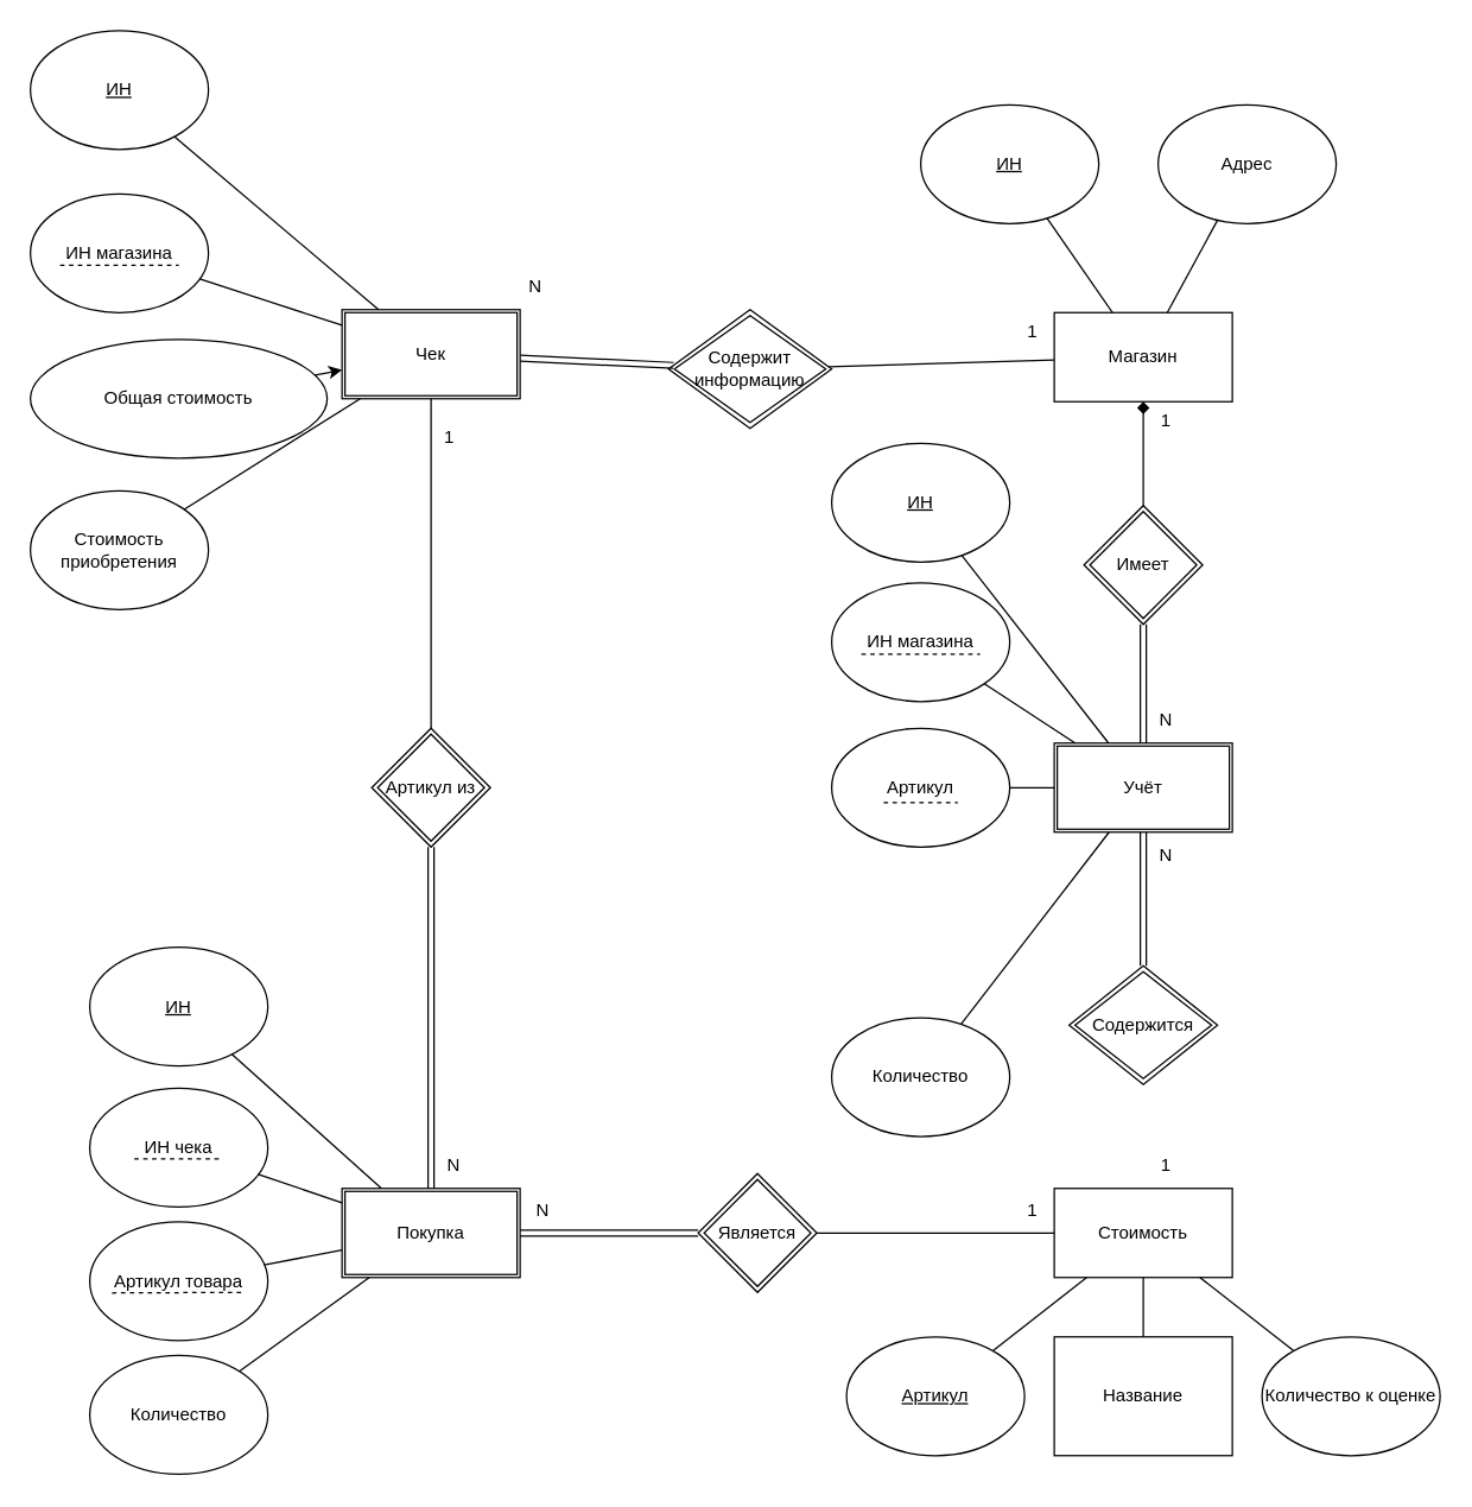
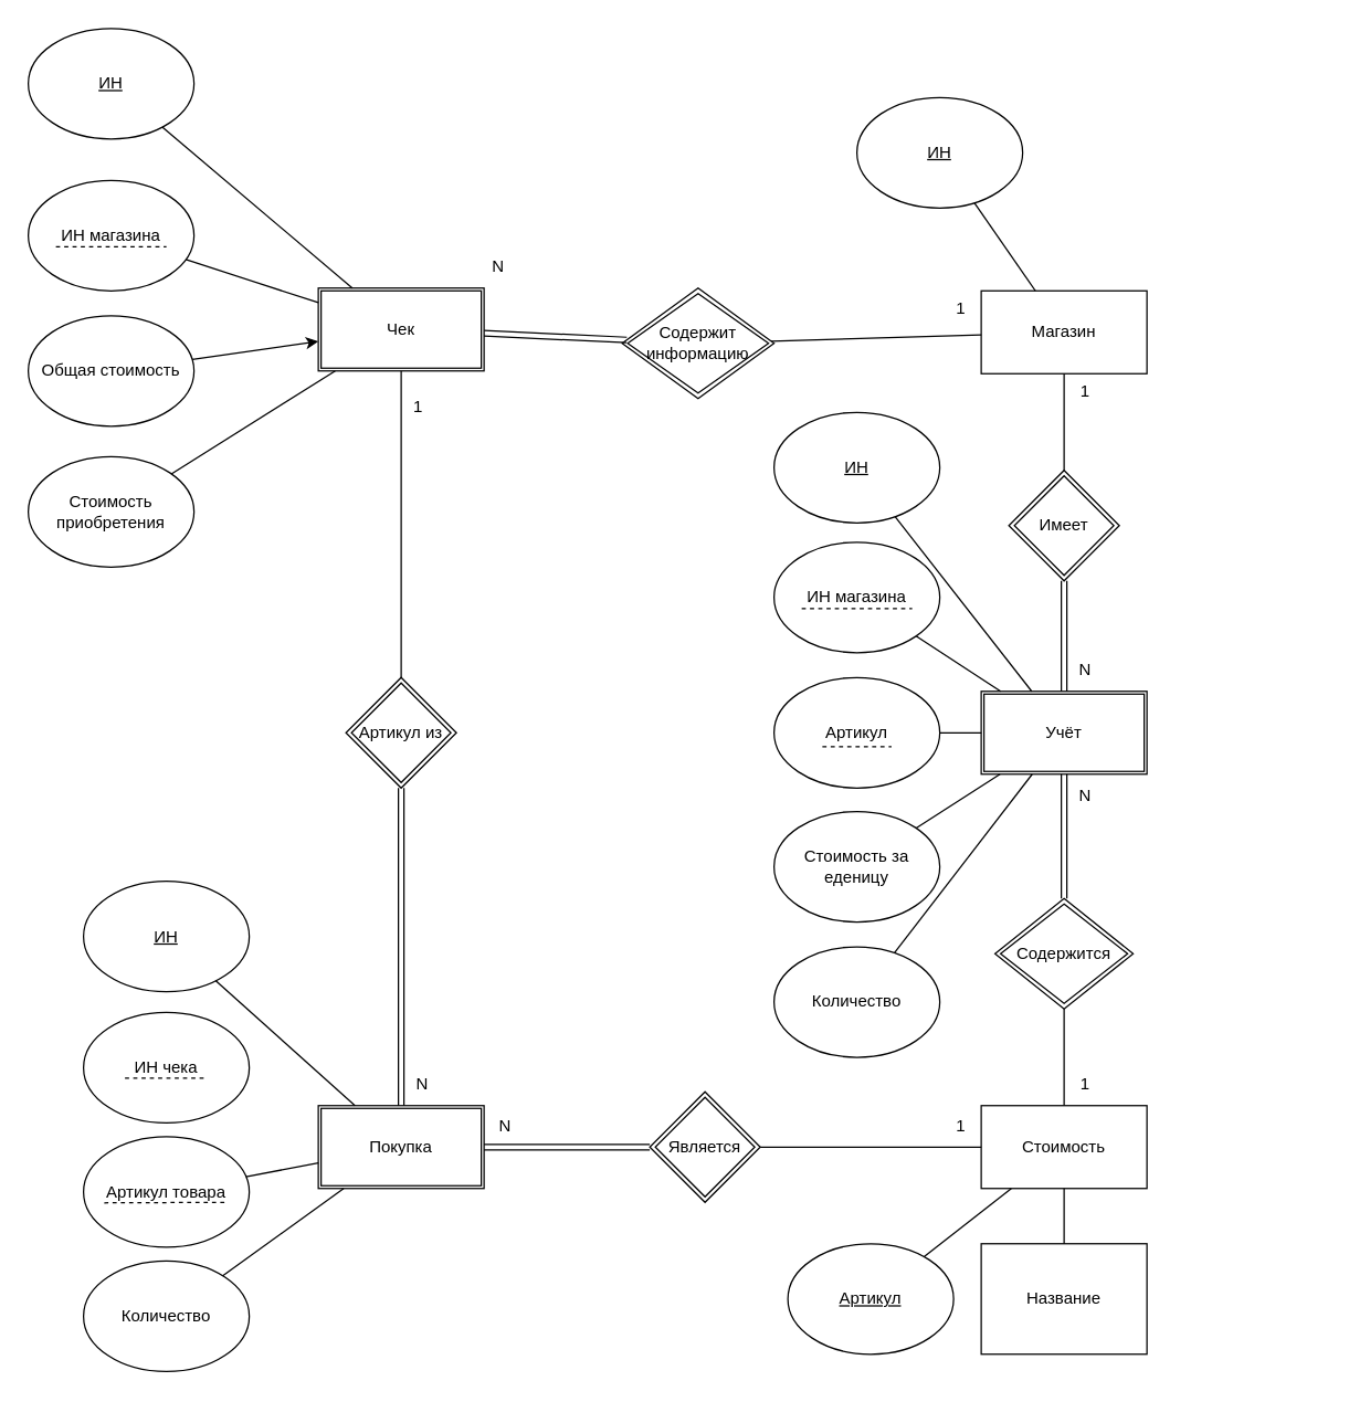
  <mxCell id="0" />
  <mxCell id="1" parent="0" />
  <mxCell id="2" value="Магазин" style="rounded=0;whiteSpace=wrap;html=1;" parent="1" vertex="1"><mxGeometry x="710" y="210" width="120" height="60" as="geometry" /></mxCell>
  <mxCell id="3" value="&lt;u&gt;ИН&lt;/u&gt;" style="ellipse;whiteSpace=wrap;html=1;" parent="1" vertex="1"><mxGeometry x="620" y="70" width="120" height="80" as="geometry" /></mxCell>
  <mxCell id="4" value="" style="endArrow=none;html=1;rounded=0;" parent="1" source="3" target="2" edge="1"><mxGeometry width="50" height="50" relative="1" as="geometry"><mxPoint x="810" y="380" as="sourcePoint" /><mxPoint x="860" y="330" as="targetPoint" /></mxGeometry></mxCell>
- <mxCell id="5" value="Адрес" style="ellipse;whiteSpace=wrap;html=1;" parent="1" vertex="1"><mxGeometry x="780" y="70" width="120" height="80" as="geometry" /></mxCell>
- <mxCell id="6" value="" style="endArrow=none;html=1;rounded=0;" parent="1" source="5" target="2" edge="1"><mxGeometry width="50" height="50" relative="1" as="geometry"><mxPoint x="719" y="325" as="sourcePoint" /><mxPoint x="755" y="280" as="targetPoint" /></mxGeometry></mxCell>
  <mxCell id="7" value="Стоимость" style="rounded=0;whiteSpace=wrap;html=1;" parent="1" vertex="1"><mxGeometry x="710" y="800" width="120" height="60" as="geometry" /></mxCell>
  <mxCell id="8" value="&lt;u&gt;Артикул&lt;/u&gt;" style="ellipse;whiteSpace=wrap;html=1;" parent="1" vertex="1"><mxGeometry x="570" y="900" width="120" height="80" as="geometry" /></mxCell>
  <mxCell id="9" value="" style="endArrow=none;html=1;rounded=0;" parent="1" source="8" target="7" edge="1"><mxGeometry width="50" height="50" relative="1" as="geometry"><mxPoint x="760" y="970" as="sourcePoint" /><mxPoint x="810" y="920" as="targetPoint" /></mxGeometry></mxCell>
  <mxCell id="10" value="Название" style="whiteSpace=wrap;html=1;rounded=0;" parent="1" vertex="1"><mxGeometry x="710" y="900" width="120" height="80" as="geometry" /></mxCell>
  <mxCell id="11" value="" style="endArrow=none;html=1;rounded=0;" parent="1" source="10" target="7" edge="1"><mxGeometry width="50" height="50" relative="1" as="geometry"><mxPoint x="669" y="915" as="sourcePoint" /><mxPoint x="705" y="870" as="targetPoint" /></mxGeometry></mxCell>
- <mxCell id="12" value="Количество к оценке" style="ellipse;whiteSpace=wrap;html=1;" parent="1" vertex="1"><mxGeometry x="850" y="900" width="120" height="80" as="geometry" /></mxCell>
- <mxCell id="13" value="" style="endArrow=none;html=1;rounded=0;" parent="1" source="12" target="7" edge="1"><mxGeometry width="50" height="50" relative="1" as="geometry"><mxPoint x="763" y="912" as="sourcePoint" /><mxPoint x="744" y="870" as="targetPoint" /></mxGeometry></mxCell>
  <mxCell id="14" value="Учёт" style="shape=ext;double=1;rounded=0;whiteSpace=wrap;html=1;" parent="1" vertex="1"><mxGeometry x="710" y="500" width="120" height="60" as="geometry" /></mxCell>
  <mxCell id="15" value="ИН магазина" style="ellipse;whiteSpace=wrap;html=1;" parent="1" vertex="1"><mxGeometry x="560" y="392" width="120" height="80" as="geometry" /></mxCell>
  <mxCell id="16" value="Артикул" style="ellipse;whiteSpace=wrap;html=1;" parent="1" vertex="1"><mxGeometry x="560" y="490" width="120" height="80" as="geometry" /></mxCell>
+ <mxCell id="17" value="Стоимость за еденицу" style="ellipse;whiteSpace=wrap;html=1;" parent="1" vertex="1"><mxGeometry x="560" y="587" width="120" height="80" as="geometry" /></mxCell>
+ <mxCell id="18" value="" style="endArrow=none;html=1;rounded=0;" parent="1" source="17" target="14" edge="1"><mxGeometry width="50" height="50" relative="1" as="geometry"><mxPoint x="751" y="735" as="sourcePoint" /><mxPoint x="715" y="690" as="targetPoint" /></mxGeometry></mxCell>
  <mxCell id="19" value="Покупка" style="shape=ext;double=1;rounded=0;whiteSpace=wrap;html=1;" parent="1" vertex="1"><mxGeometry x="230" y="800" width="120" height="60" as="geometry" /></mxCell>
  <mxCell id="20" value="ИН чека" style="ellipse;whiteSpace=wrap;html=1;" parent="1" vertex="1"><mxGeometry x="60" y="732.5" width="120" height="80" as="geometry" /></mxCell>
- <mxCell id="21" value="" style="endArrow=none;html=1;rounded=0;" parent="1" source="20" target="19" edge="1"><mxGeometry width="50" height="50" relative="1" as="geometry"><mxPoint x="69" y="765" as="sourcePoint" /><mxPoint x="105" y="720" as="targetPoint" /></mxGeometry></mxCell>
  <mxCell id="22" value="Артикул товара" style="ellipse;whiteSpace=wrap;html=1;" parent="1" vertex="1"><mxGeometry x="60" y="822.5" width="120" height="80" as="geometry" /></mxCell>
  <mxCell id="23" value="" style="endArrow=none;html=1;rounded=0;" parent="1" source="22" target="19" edge="1"><mxGeometry width="50" height="50" relative="1" as="geometry"><mxPoint x="191" y="765" as="sourcePoint" /><mxPoint x="155" y="720" as="targetPoint" /></mxGeometry></mxCell>
  <mxCell id="24" value="Количество" style="ellipse;whiteSpace=wrap;html=1;" parent="1" vertex="1"><mxGeometry x="60" y="912.5" width="120" height="80" as="geometry" /></mxCell>
  <mxCell id="25" value="" style="endArrow=none;html=1;rounded=0;" parent="1" source="24" target="19" edge="1"><mxGeometry width="50" height="50" relative="1" as="geometry"><mxPoint x="347" y="772" as="sourcePoint" /><mxPoint x="266" y="720" as="targetPoint" /></mxGeometry></mxCell>
  <mxCell id="26" value="Чек" style="shape=ext;double=1;rounded=0;whiteSpace=wrap;html=1;" parent="1" vertex="1"><mxGeometry x="230" y="208" width="120" height="60" as="geometry" /></mxCell>
  <mxCell id="27" value="&lt;u&gt;ИН&lt;/u&gt;" style="ellipse;whiteSpace=wrap;html=1;" parent="1" vertex="1"><mxGeometry x="20" y="20" width="120" height="80" as="geometry" /></mxCell>
  <mxCell id="28" value="" style="endArrow=none;html=1;rounded=0;" parent="1" source="27" target="26" edge="1"><mxGeometry width="50" height="50" relative="1" as="geometry"><mxPoint x="150" y="340" as="sourcePoint" /><mxPoint x="200" y="290" as="targetPoint" /></mxGeometry></mxCell>
  <mxCell id="29" value="ИН магазина" style="ellipse;whiteSpace=wrap;html=1;" parent="1" vertex="1"><mxGeometry x="20" y="130" width="120" height="80" as="geometry" /></mxCell>
  <mxCell id="30" value="" style="endArrow=none;html=1;rounded=0;" parent="1" source="29" target="26" edge="1"><mxGeometry width="50" height="50" relative="1" as="geometry"><mxPoint x="59" y="285" as="sourcePoint" /><mxPoint x="95" y="240" as="targetPoint" /></mxGeometry></mxCell>
- <mxCell id="31" value="Общая стоимость" style="ellipse;whiteSpace=wrap;html=1;" parent="1" vertex="1"><mxGeometry x="20" y="228" width="200" height="80" as="geometry" /></mxCell>
+ <mxCell id="31" value="Общая стоимость" style="ellipse;whiteSpace=wrap;html=1;" parent="1" vertex="1"><mxGeometry x="20" y="228" width="120" height="80" as="geometry" /></mxCell>
  <mxCell id="32" value="" style="endArrow=classic;html=1;rounded=0;" parent="1" source="31" target="26" edge="1"><mxGeometry width="50" height="50" relative="1" as="geometry"><mxPoint x="181" y="285" as="sourcePoint" /><mxPoint x="145" y="240" as="targetPoint" /></mxGeometry></mxCell>
  <mxCell id="33" value="Стоимость приобретения" style="ellipse;whiteSpace=wrap;html=1;" parent="1" vertex="1"><mxGeometry x="20" y="330" width="120" height="80" as="geometry" /></mxCell>
  <mxCell id="34" value="" style="endArrow=none;html=1;rounded=0;" parent="1" source="33" target="26" edge="1"><mxGeometry width="50" height="50" relative="1" as="geometry"><mxPoint x="337" y="292" as="sourcePoint" /><mxPoint x="256" y="240" as="targetPoint" /></mxGeometry></mxCell>
  <mxCell id="35" value="Имеет" style="double=1;rhombus;whiteSpace=wrap;html=1;" parent="1" vertex="1"><mxGeometry x="730" y="340" width="80" height="80" as="geometry" /></mxCell>
- <mxCell id="36" value="" style="endArrow=diamond;html=1;rounded=0;" parent="1" source="35" target="2" edge="1"><mxGeometry width="50" height="50" relative="1" as="geometry"><mxPoint x="630" y="550" as="sourcePoint" /><mxPoint x="680" y="500" as="targetPoint" /></mxGeometry></mxCell>
+ <mxCell id="36" value="" style="endArrow=none;html=1;rounded=0;" parent="1" source="35" target="2" edge="1"><mxGeometry width="50" height="50" relative="1" as="geometry"><mxPoint x="630" y="550" as="sourcePoint" /><mxPoint x="680" y="500" as="targetPoint" /></mxGeometry></mxCell>
  <mxCell id="37" value="Содержится" style="double=1;rhombus;whiteSpace=wrap;html=1;" parent="1" vertex="1"><mxGeometry x="720" y="650" width="100" height="80" as="geometry" /></mxCell>
+ <mxCell id="38" value="" style="endArrow=none;html=1;rounded=0;" parent="1" source="37" target="7" edge="1"><mxGeometry width="50" height="50" relative="1" as="geometry"><mxPoint x="780" y="660" as="sourcePoint" /><mxPoint x="780" y="570" as="targetPoint" /></mxGeometry></mxCell>
  <mxCell id="39" value="Количество" style="ellipse;whiteSpace=wrap;html=1;" parent="1" vertex="1"><mxGeometry x="560" y="685" width="120" height="80" as="geometry" /></mxCell>
  <mxCell id="40" value="" style="endArrow=none;html=1;rounded=0;" parent="1" source="39" target="14" edge="1"><mxGeometry width="50" height="50" relative="1" as="geometry"><mxPoint x="1207" y="726" as="sourcePoint" /><mxPoint x="1171" y="681" as="targetPoint" /></mxGeometry></mxCell>
  <mxCell id="41" value="Артикул из" style="double=1;rhombus;whiteSpace=wrap;html=1;" parent="1" vertex="1"><mxGeometry x="250" y="490" width="80" height="80" as="geometry" /></mxCell>
  <mxCell id="42" value="Является" style="double=1;rhombus;whiteSpace=wrap;html=1;" parent="1" vertex="1"><mxGeometry x="470" y="790" width="80" height="80" as="geometry" /></mxCell>
  <mxCell id="43" value="" style="endArrow=none;html=1;rounded=0;" parent="1" source="42" target="7" edge="1"><mxGeometry width="50" height="50" relative="1" as="geometry"><mxPoint x="350" y="800" as="sourcePoint" /><mxPoint x="400" y="750" as="targetPoint" /></mxGeometry></mxCell>
  <mxCell id="44" value="" style="endArrow=none;html=1;rounded=0;" parent="1" source="41" target="26" edge="1"><mxGeometry width="50" height="50" relative="1" as="geometry"><mxPoint x="284" y="556" as="sourcePoint" /><mxPoint x="297" y="670" as="targetPoint" /></mxGeometry></mxCell>
  <mxCell id="45" value="" style="endArrow=none;html=1;rounded=0;" parent="1" source="2" target="46" edge="1"><mxGeometry width="50" height="50" relative="1" as="geometry"><mxPoint x="741" y="280" as="sourcePoint" /><mxPoint x="520" y="210" as="targetPoint" /></mxGeometry></mxCell>
  <mxCell id="46" value="Содержит информацию" style="double=1;rhombus;whiteSpace=wrap;html=1;" parent="1" vertex="1"><mxGeometry x="450" y="208" width="110" height="80" as="geometry" /></mxCell>
  <mxCell id="47" value="1" style="text;html=1;align=center;verticalAlign=middle;resizable=0;points=[];autosize=1;strokeColor=none;fillColor=none;" parent="1" vertex="1"><mxGeometry x="287" y="279" width="30" height="30" as="geometry" /></mxCell>
  <mxCell id="48" value="N" style="text;html=1;align=center;verticalAlign=middle;resizable=0;points=[];autosize=1;strokeColor=none;fillColor=none;" parent="1" vertex="1"><mxGeometry x="290" y="770" width="30" height="30" as="geometry" /></mxCell>
  <mxCell id="49" value="" style="shape=link;html=1;rounded=0;" parent="1" source="26" target="46" edge="1"><mxGeometry width="100" relative="1" as="geometry"><mxPoint x="320" y="240" as="sourcePoint" /><mxPoint x="420" y="240" as="targetPoint" /></mxGeometry></mxCell>
  <mxCell id="50" value="1" style="text;html=1;align=center;verticalAlign=middle;resizable=0;points=[];autosize=1;strokeColor=none;fillColor=none;" parent="1" vertex="1"><mxGeometry x="680" y="208" width="30" height="30" as="geometry" /></mxCell>
  <mxCell id="51" value="N" style="text;html=1;align=center;verticalAlign=middle;resizable=0;points=[];autosize=1;strokeColor=none;fillColor=none;" parent="1" vertex="1"><mxGeometry x="345" y="178" width="30" height="30" as="geometry" /></mxCell>
  <mxCell id="52" value="N" style="text;html=1;align=center;verticalAlign=middle;resizable=0;points=[];autosize=1;strokeColor=none;fillColor=none;" parent="1" vertex="1"><mxGeometry x="350" y="800" width="30" height="30" as="geometry" /></mxCell>
  <mxCell id="53" value="1" style="text;html=1;align=center;verticalAlign=middle;resizable=0;points=[];autosize=1;strokeColor=none;fillColor=none;" parent="1" vertex="1"><mxGeometry x="680" y="800" width="30" height="30" as="geometry" /></mxCell>
  <mxCell id="54" value="" style="shape=link;html=1;rounded=0;" parent="1" source="41" target="19" edge="1"><mxGeometry width="100" relative="1" as="geometry"><mxPoint x="360" y="248" as="sourcePoint" /><mxPoint x="465" y="248" as="targetPoint" /></mxGeometry></mxCell>
  <mxCell id="55" value="" style="shape=link;html=1;rounded=0;" parent="1" source="14" target="37" edge="1"><mxGeometry width="100" relative="1" as="geometry"><mxPoint x="300" y="580" as="sourcePoint" /><mxPoint x="300" y="810" as="targetPoint" /></mxGeometry></mxCell>
  <mxCell id="56" value="N" style="text;html=1;align=center;verticalAlign=middle;resizable=0;points=[];autosize=1;strokeColor=none;fillColor=none;" parent="1" vertex="1"><mxGeometry x="770" y="561" width="30" height="30" as="geometry" /></mxCell>
  <mxCell id="57" value="1" style="text;html=1;align=center;verticalAlign=middle;resizable=0;points=[];autosize=1;strokeColor=none;fillColor=none;" parent="1" vertex="1"><mxGeometry x="770" y="770" width="30" height="30" as="geometry" /></mxCell>
  <mxCell id="58" value="" style="shape=link;html=1;rounded=0;" parent="1" source="19" target="42" edge="1"><mxGeometry width="100" relative="1" as="geometry"><mxPoint x="780" y="570" as="sourcePoint" /><mxPoint x="780" y="660" as="targetPoint" /></mxGeometry></mxCell>
  <mxCell id="59" value="" style="shape=link;html=1;rounded=0;" parent="1" source="14" target="35" edge="1"><mxGeometry width="100" relative="1" as="geometry"><mxPoint x="780" y="570" as="sourcePoint" /><mxPoint x="780" y="660" as="targetPoint" /></mxGeometry></mxCell>
  <mxCell id="60" value="N" style="text;html=1;align=center;verticalAlign=middle;resizable=0;points=[];autosize=1;strokeColor=none;fillColor=none;" parent="1" vertex="1"><mxGeometry x="770" y="470" width="30" height="30" as="geometry" /></mxCell>
  <mxCell id="61" value="1" style="text;html=1;align=center;verticalAlign=middle;resizable=0;points=[];autosize=1;strokeColor=none;fillColor=none;" parent="1" vertex="1"><mxGeometry x="770" y="268" width="30" height="30" as="geometry" /></mxCell>
  <mxCell id="62" value="&lt;u&gt;ИН&lt;/u&gt;" style="ellipse;whiteSpace=wrap;html=1;" vertex="1" parent="1"><mxGeometry x="560" y="298" width="120" height="80" as="geometry" /></mxCell>
  <mxCell id="63" value="" style="endArrow=none;html=1;rounded=0;" edge="1" parent="1" source="16" target="14"><mxGeometry width="50" height="50" relative="1" as="geometry"><mxPoint x="673" y="609" as="sourcePoint" /><mxPoint x="734" y="570" as="targetPoint" /></mxGeometry></mxCell>
  <mxCell id="64" value="" style="endArrow=none;html=1;rounded=0;" edge="1" parent="1" source="15" target="14"><mxGeometry width="50" height="50" relative="1" as="geometry"><mxPoint x="690" y="538" as="sourcePoint" /><mxPoint x="720" y="539" as="targetPoint" /></mxGeometry></mxCell>
  <mxCell id="65" value="" style="endArrow=none;html=1;rounded=0;" edge="1" parent="1" source="62" target="14"><mxGeometry width="50" height="50" relative="1" as="geometry"><mxPoint x="673" y="470" as="sourcePoint" /><mxPoint x="734" y="510" as="targetPoint" /></mxGeometry></mxCell>
  <mxCell id="66" value="" style="endArrow=none;dashed=1;html=1;rounded=0;" edge="1" parent="1"><mxGeometry width="50" height="50" relative="1" as="geometry"><mxPoint x="595" y="540" as="sourcePoint" /><mxPoint x="645" y="540" as="targetPoint" /></mxGeometry></mxCell>
  <mxCell id="67" value="" style="endArrow=none;dashed=1;html=1;rounded=0;" edge="1" parent="1"><mxGeometry width="50" height="50" relative="1" as="geometry"><mxPoint x="580" y="440" as="sourcePoint" /><mxPoint x="660" y="440" as="targetPoint" /></mxGeometry></mxCell>
  <mxCell id="68" value="&lt;u&gt;ИН&lt;/u&gt;" style="ellipse;whiteSpace=wrap;html=1;" vertex="1" parent="1"><mxGeometry x="60" y="637.5" width="120" height="80" as="geometry" /></mxCell>
  <mxCell id="69" value="" style="endArrow=none;html=1;rounded=0;" edge="1" parent="1" source="68" target="19"><mxGeometry width="50" height="50" relative="1" as="geometry"><mxPoint x="165" y="761" as="sourcePoint" /><mxPoint x="249" y="810" as="targetPoint" /></mxGeometry></mxCell>
  <mxCell id="70" value="" style="endArrow=none;dashed=1;html=1;rounded=0;" edge="1" parent="1"><mxGeometry width="50" height="50" relative="1" as="geometry"><mxPoint x="75" y="870.4" as="sourcePoint" /><mxPoint x="165" y="870" as="targetPoint" /></mxGeometry></mxCell>
  <mxCell id="71" value="" style="endArrow=none;dashed=1;html=1;rounded=0;entryX=0.75;entryY=0.594;entryDx=0;entryDy=0;entryPerimeter=0;" edge="1" parent="1" target="20"><mxGeometry width="50" height="50" relative="1" as="geometry"><mxPoint x="90" y="780" as="sourcePoint" /><mxPoint x="699" y="556" as="targetPoint" /></mxGeometry></mxCell>
  <mxCell id="72" value="" style="endArrow=none;dashed=1;html=1;rounded=0;" edge="1" parent="1"><mxGeometry width="50" height="50" relative="1" as="geometry"><mxPoint x="40" y="178" as="sourcePoint" /><mxPoint x="120" y="178" as="targetPoint" /></mxGeometry></mxCell>
